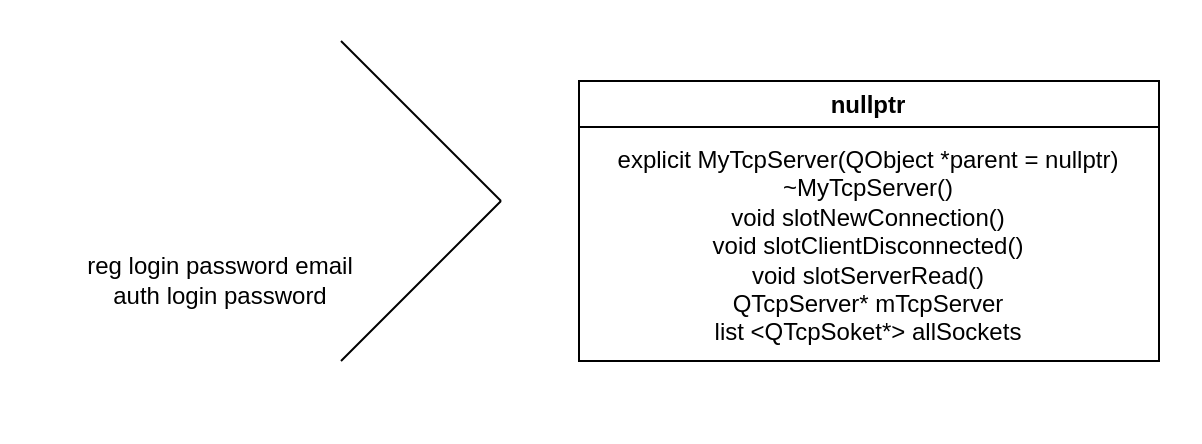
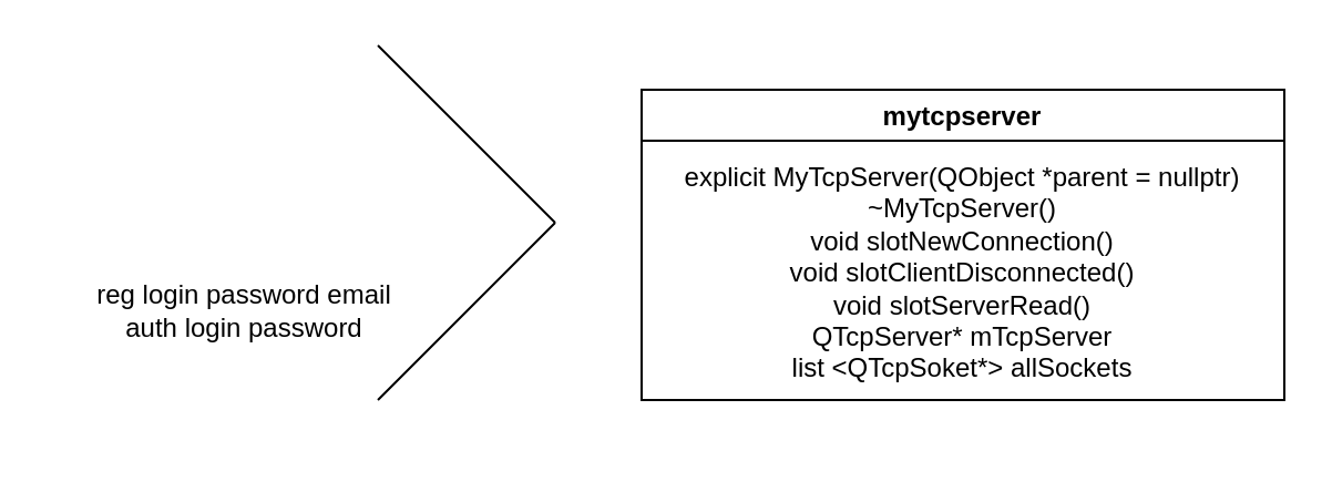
  <mxCell id="0" />
  <mxCell id="1" parent="0" />
- <mxCell id="2" value="nullptr" style="swimlane;" parent="1" vertex="1"><mxGeometry x="289" y="40" width="290" height="140" as="geometry" /></mxCell>
+ <mxCell id="2" value="mytcpserver" style="swimlane;" parent="1" vertex="1"><mxGeometry x="289" y="40" width="290" height="140" as="geometry" /></mxCell>
  <mxCell id="3" value="&lt;span style=&quot;background-color: rgb(255 , 255 , 255)&quot;&gt;&lt;span class=&quot;pl-en&quot; style=&quot;box-sizing: border-box ; font-family: , , &amp;#34;sf mono&amp;#34; , &amp;#34;menlo&amp;#34; , &amp;#34;consolas&amp;#34; , &amp;#34;liberation mono&amp;#34; , monospace&quot;&gt;explicit MyTcpServer&lt;/span&gt;&lt;span style=&quot;font-family: , , &amp;#34;sf mono&amp;#34; , &amp;#34;menlo&amp;#34; , &amp;#34;consolas&amp;#34; , &amp;#34;liberation mono&amp;#34; , monospace&quot;&gt;(QObject *parent = &lt;/span&gt;&lt;span class=&quot;pl-c1&quot; style=&quot;box-sizing: border-box ; font-family: , , &amp;#34;sf mono&amp;#34; , &amp;#34;menlo&amp;#34; , &amp;#34;consolas&amp;#34; , &amp;#34;liberation mono&amp;#34; , monospace&quot;&gt;nullptr&lt;/span&gt;&lt;span style=&quot;font-family: , , &amp;#34;sf mono&amp;#34; , &amp;#34;menlo&amp;#34; , &amp;#34;consolas&amp;#34; , &amp;#34;liberation mono&amp;#34; , monospace&quot;&gt;)&lt;br&gt;~MyTcpServer()&lt;br&gt;void slotNewConnection()&lt;br&gt;void slotClientDisconnected()&lt;br&gt;void slotServerRead()&lt;br&gt;QTcpServer* mTcpServer&lt;br&gt;list &amp;lt;QTcpSoket*&amp;gt;&amp;nbsp;&lt;/span&gt;&lt;/span&gt;&lt;span&gt;allSockets&lt;/span&gt;&lt;span style=&quot;background-color: rgb(255 , 255 , 255)&quot;&gt;&lt;span style=&quot;font-family: , , &amp;#34;sf mono&amp;#34; , &amp;#34;menlo&amp;#34; , &amp;#34;consolas&amp;#34; , &amp;#34;liberation mono&amp;#34; , monospace&quot;&gt;&lt;br&gt;&lt;/span&gt;&lt;/span&gt;&lt;span style=&quot;background-color: rgb(255 , 255 , 255)&quot;&gt;&lt;span style=&quot;font-family: , , &amp;#34;sf mono&amp;#34; , &amp;#34;menlo&amp;#34; , &amp;#34;consolas&amp;#34; , &amp;#34;liberation mono&amp;#34; , monospace&quot;&gt;&lt;br&gt;&lt;/span&gt;&lt;/span&gt;" style="text;html=1;strokeColor=none;fillColor=none;align=center;verticalAlign=middle;whiteSpace=wrap;rounded=0;" parent="2" vertex="1"><mxGeometry x="10" y="30" width="270" height="120" as="geometry" /></mxCell>
  <mxCell id="4" value="" style="endArrow=none;html=1;rounded=0;fontColor=#000000;" parent="1" edge="1"><mxGeometry width="50" height="50" relative="1" as="geometry"><mxPoint x="250" y="100" as="sourcePoint" /><mxPoint x="170" y="20" as="targetPoint" /><Array as="points" /></mxGeometry></mxCell>
  <mxCell id="5" value="" style="endArrow=none;html=1;rounded=0;fontColor=#000000;" parent="1" edge="1"><mxGeometry width="50" height="50" relative="1" as="geometry"><mxPoint x="170" y="180" as="sourcePoint" /><mxPoint x="250" y="100" as="targetPoint" /><Array as="points"><mxPoint x="210" y="140" /></Array></mxGeometry></mxCell>
  <mxCell id="6" value="reg login password email&lt;br&gt;auth login password" style="text;html=1;strokeColor=none;fillColor=none;align=center;verticalAlign=middle;whiteSpace=wrap;rounded=0;labelBackgroundColor=#FFFFFF;fontColor=#000000;" vertex="1" parent="1"><mxGeometry x="20" y="80" width="180" height="120" as="geometry" /></mxCell>
